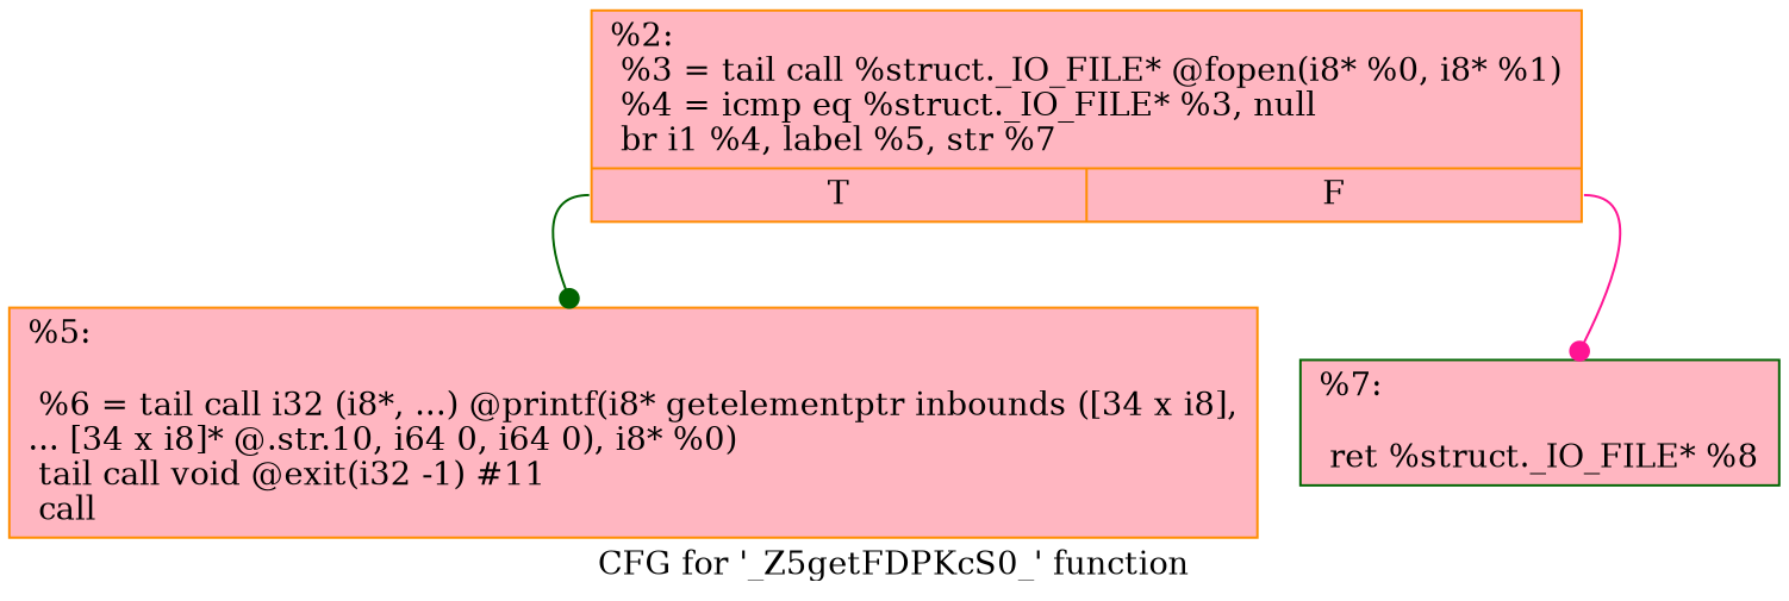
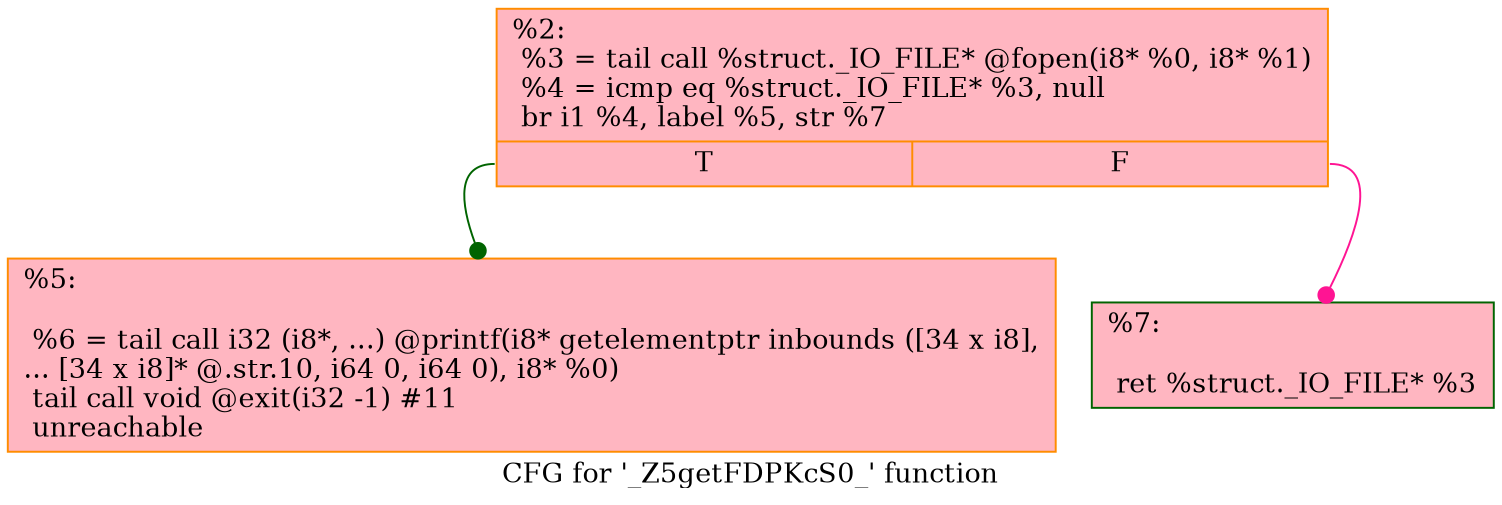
  digraph {
    label="CFG for '_Z5getFDPKcS0_' function"
    node [color=darkorange fillcolor=lightpink shape=record style=filled]
    edge [arrowhead=dot]
    n1 [label="{%2:\l  %3 = tail call %struct._IO_FILE* @fopen(i8* %0, i8* %1)\l  %4 = icmp eq %struct._IO_FILE* %3, null\l  br i1 %4, label %5, str %7\l|{<s0>T|<s1>F}}"]
-   n2 [label="{%5:\l\l  %6 = tail call i32 (i8*, ...) @printf(i8* getelementptr inbounds ([34 x i8],\l... [34 x i8]* @.str.10, i64 0, i64 0), i8* %0)\l  tail call void @exit(i32 -1) #11\l  call\l}"]
-   n3 [color=darkgreen label="{%7:\l\l  ret %struct._IO_FILE* %8\l}"]
+   n2 [label="{%5:\l\l  %6 = tail call i32 (i8*, ...) @printf(i8* getelementptr inbounds ([34 x i8],\l... [34 x i8]* @.str.10, i64 0, i64 0), i8* %0)\l  tail call void @exit(i32 -1) #11\l  unreachable\l}"]
+   n3 [color=darkgreen label="{%7:\l\l  ret %struct._IO_FILE* %3\l}"]
    n1 -> n2 [color=darkgreen tailport=s0]
    n1 -> n3 [color=deeppink tailport=s1]
  }
